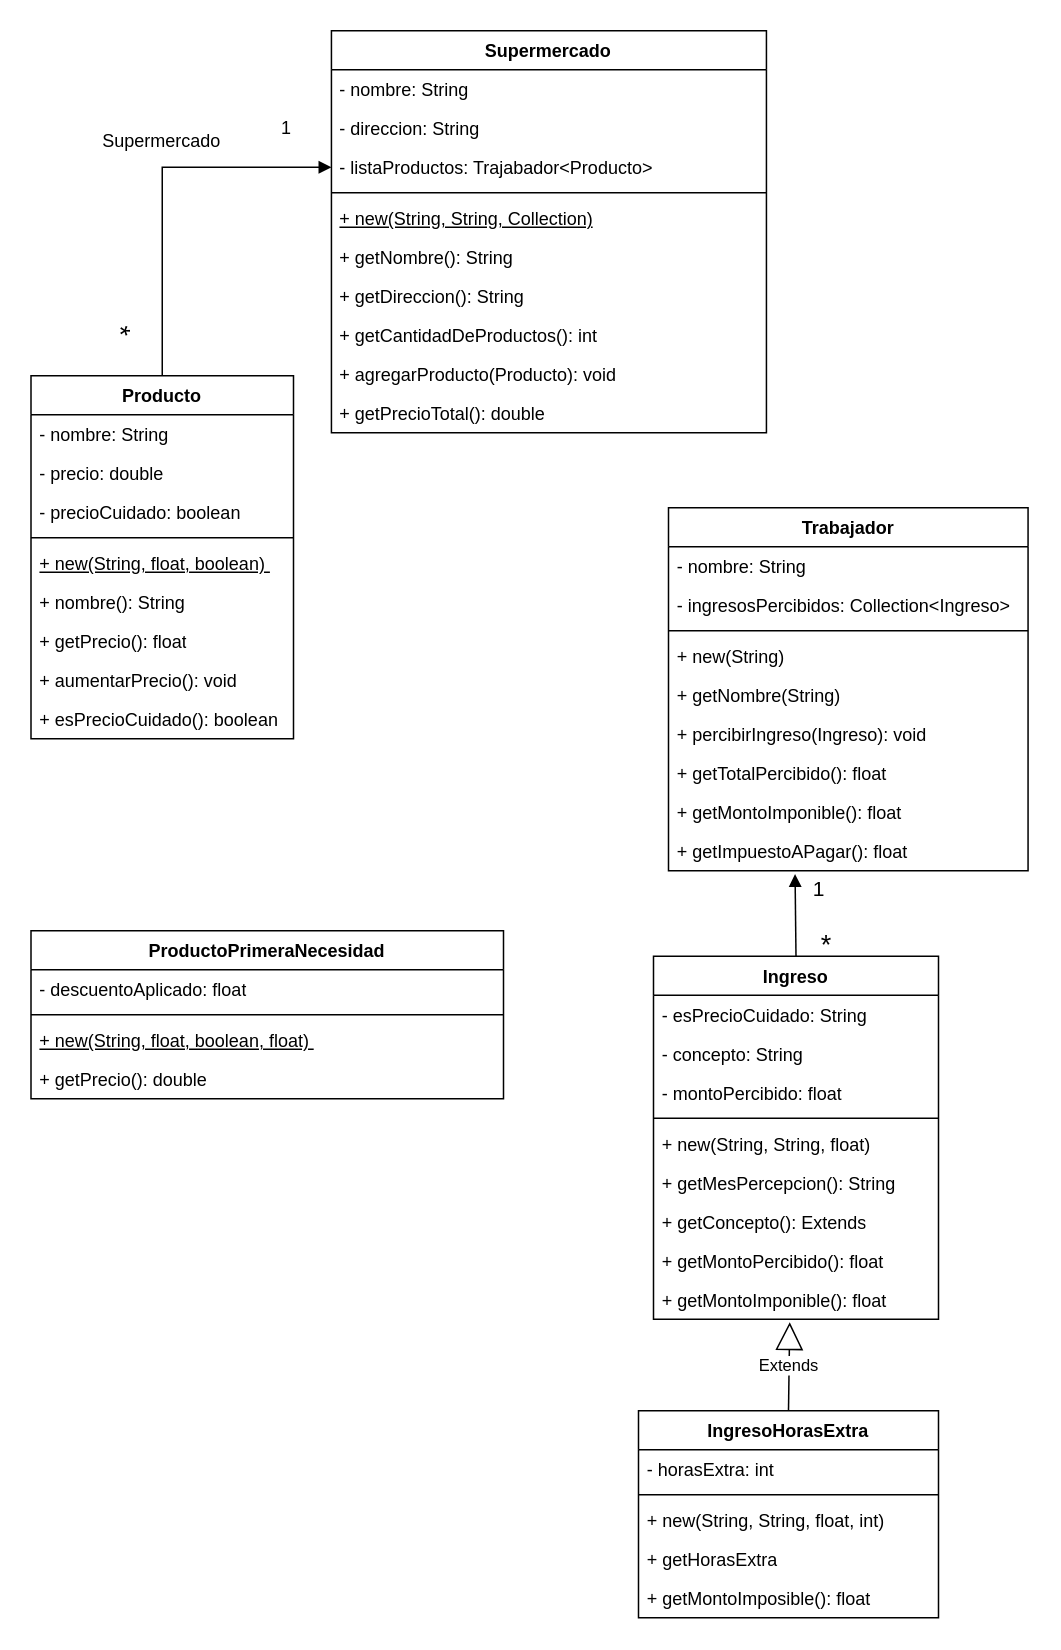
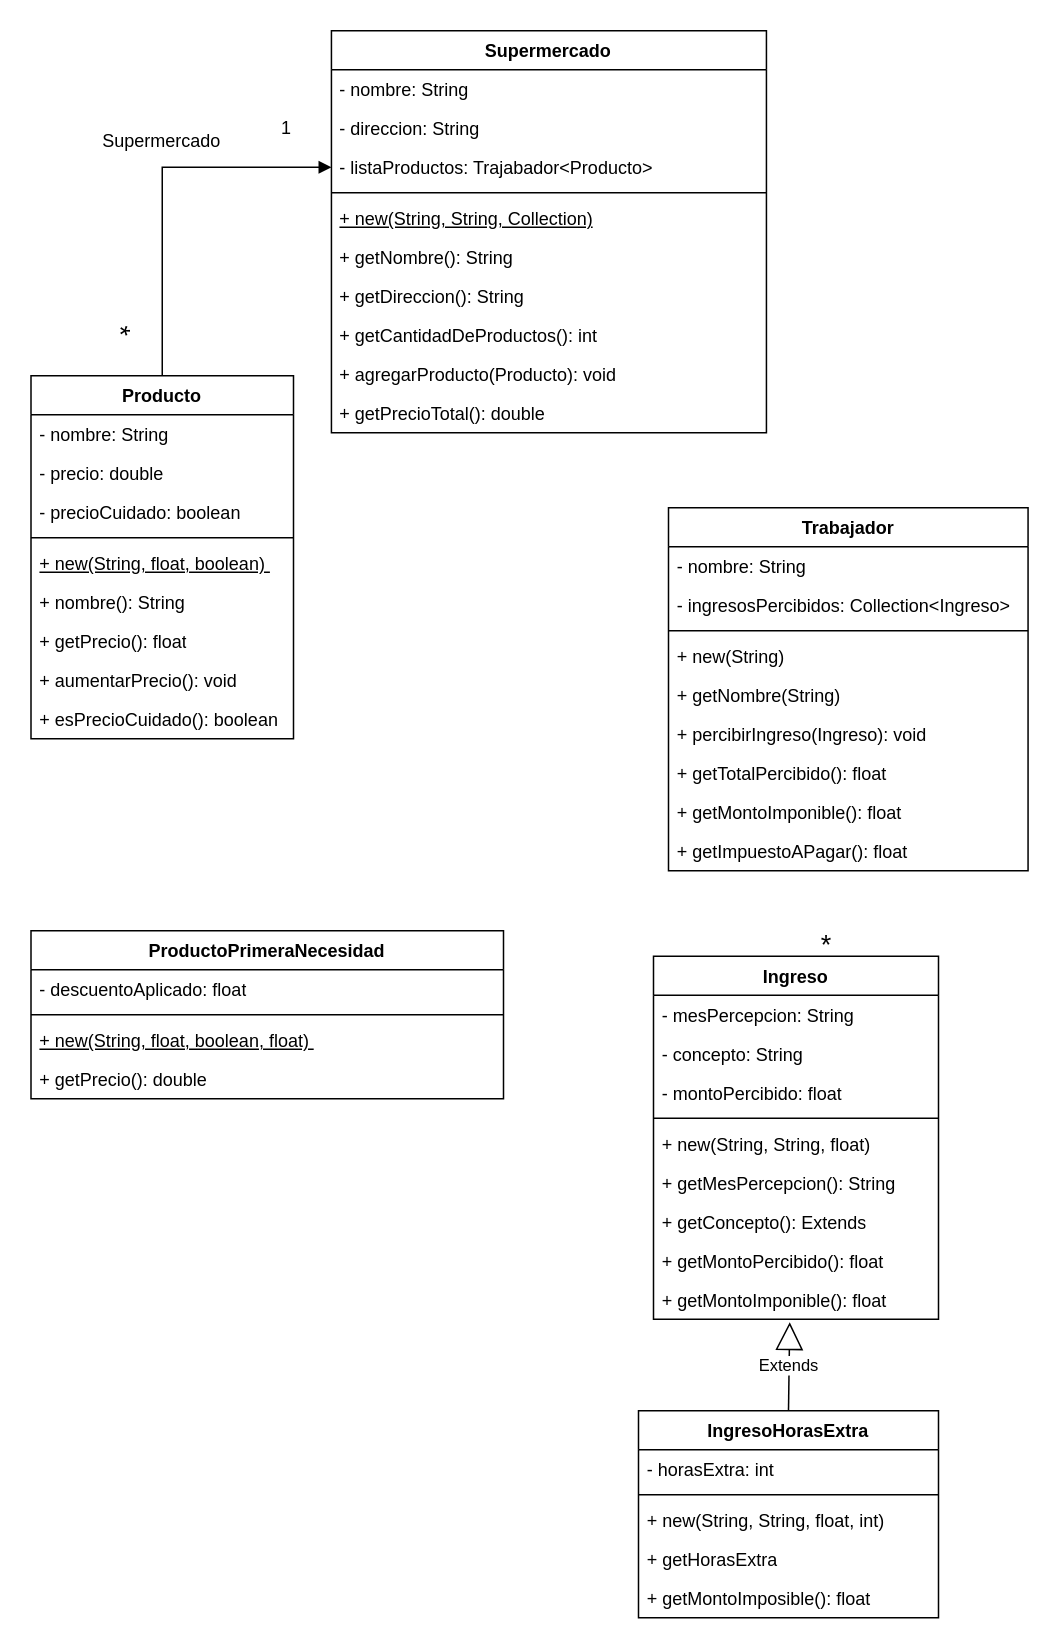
  <mxCell id="0" />
  <mxCell id="1" parent="0" />
  <mxCell id="2" value="Producto" style="swimlane;fontStyle=1;align=center;verticalAlign=top;childLayout=stackLayout;horizontal=1;startSize=26;horizontalStack=0;resizeParent=1;resizeParentMax=0;resizeLast=0;collapsible=1;marginBottom=0;whiteSpace=wrap;html=1;" vertex="1" parent="1"><mxGeometry x="20" y="250" width="175" height="242" as="geometry" /></mxCell>
  <mxCell id="3" value="- nombre: String" style="text;strokeColor=none;fillColor=none;align=left;verticalAlign=top;spacingLeft=4;spacingRight=4;overflow=hidden;rotatable=0;points=[[0,0.5],[1,0.5]];portConstraint=eastwest;whiteSpace=wrap;html=1;" vertex="1" parent="2"><mxGeometry y="26" width="175" height="26" as="geometry" /></mxCell>
  <mxCell id="4" value="- precio: double" style="text;strokeColor=none;fillColor=none;align=left;verticalAlign=top;spacingLeft=4;spacingRight=4;overflow=hidden;rotatable=0;points=[[0,0.5],[1,0.5]];portConstraint=eastwest;whiteSpace=wrap;html=1;" vertex="1" parent="2"><mxGeometry y="52" width="175" height="26" as="geometry" /></mxCell>
  <mxCell id="5" value="- precioCuidado: boolean" style="text;strokeColor=none;fillColor=none;align=left;verticalAlign=top;spacingLeft=4;spacingRight=4;overflow=hidden;rotatable=0;points=[[0,0.5],[1,0.5]];portConstraint=eastwest;whiteSpace=wrap;html=1;" vertex="1" parent="2"><mxGeometry y="78" width="175" height="26" as="geometry" /></mxCell>
  <mxCell id="6" value="" style="line;strokeWidth=1;fillColor=none;align=left;verticalAlign=middle;spacingTop=-1;spacingLeft=3;spacingRight=3;rotatable=0;labelPosition=right;points=[];portConstraint=eastwest;strokeColor=inherit;" vertex="1" parent="2"><mxGeometry y="104" width="175" height="8" as="geometry" /></mxCell>
  <mxCell id="7" value="&lt;u&gt;+ new(String, float, boolean)&amp;nbsp;&lt;/u&gt;" style="text;strokeColor=none;fillColor=none;align=left;verticalAlign=top;spacingLeft=4;spacingRight=4;overflow=hidden;rotatable=0;points=[[0,0.5],[1,0.5]];portConstraint=eastwest;whiteSpace=wrap;html=1;" vertex="1" parent="2"><mxGeometry y="112" width="175" height="26" as="geometry" /></mxCell>
  <mxCell id="8" value="+ nombre(): String" style="text;strokeColor=none;fillColor=none;align=left;verticalAlign=top;spacingLeft=4;spacingRight=4;overflow=hidden;rotatable=0;points=[[0,0.5],[1,0.5]];portConstraint=eastwest;whiteSpace=wrap;html=1;" vertex="1" parent="2"><mxGeometry y="138" width="175" height="26" as="geometry" /></mxCell>
  <mxCell id="9" value="+ getPrecio(): float" style="text;strokeColor=none;fillColor=none;align=left;verticalAlign=top;spacingLeft=4;spacingRight=4;overflow=hidden;rotatable=0;points=[[0,0.5],[1,0.5]];portConstraint=eastwest;whiteSpace=wrap;html=1;" vertex="1" parent="2"><mxGeometry y="164" width="175" height="26" as="geometry" /></mxCell>
  <mxCell id="10" value="+ aumentarPrecio(): void" style="text;strokeColor=none;fillColor=none;align=left;verticalAlign=top;spacingLeft=4;spacingRight=4;overflow=hidden;rotatable=0;points=[[0,0.5],[1,0.5]];portConstraint=eastwest;whiteSpace=wrap;html=1;" vertex="1" parent="2"><mxGeometry y="190" width="175" height="26" as="geometry" /></mxCell>
  <mxCell id="11" value="+ esPrecioCuidado(): boolean" style="text;strokeColor=none;fillColor=none;align=left;verticalAlign=top;spacingLeft=4;spacingRight=4;overflow=hidden;rotatable=0;points=[[0,0.5],[1,0.5]];portConstraint=eastwest;whiteSpace=wrap;html=1;" vertex="1" parent="2"><mxGeometry y="216" width="175" height="26" as="geometry" /></mxCell>
  <mxCell id="12" value="Supermercado" style="swimlane;fontStyle=1;align=center;verticalAlign=top;childLayout=stackLayout;horizontal=1;startSize=26;horizontalStack=0;resizeParent=1;resizeParentMax=0;resizeLast=0;collapsible=1;marginBottom=0;whiteSpace=wrap;html=1;" vertex="1" parent="1"><mxGeometry x="220.29" y="20" width="290" height="268" as="geometry" /></mxCell>
  <mxCell id="13" value="- nombre: String" style="text;strokeColor=none;fillColor=none;align=left;verticalAlign=top;spacingLeft=4;spacingRight=4;overflow=hidden;rotatable=0;points=[[0,0.5],[1,0.5]];portConstraint=eastwest;whiteSpace=wrap;html=1;" vertex="1" parent="12"><mxGeometry y="26" width="290" height="26" as="geometry" /></mxCell>
  <mxCell id="14" value="- direccion: String" style="text;strokeColor=none;fillColor=none;align=left;verticalAlign=top;spacingLeft=4;spacingRight=4;overflow=hidden;rotatable=0;points=[[0,0.5],[1,0.5]];portConstraint=eastwest;whiteSpace=wrap;html=1;" vertex="1" parent="12"><mxGeometry y="52" width="290" height="26" as="geometry" /></mxCell>
  <mxCell id="15" value="- listaProductos: Trajabador&amp;lt;Producto&amp;gt;" style="text;strokeColor=none;fillColor=none;align=left;verticalAlign=top;spacingLeft=4;spacingRight=4;overflow=hidden;rotatable=0;points=[[0,0.5],[1,0.5]];portConstraint=eastwest;whiteSpace=wrap;html=1;" vertex="1" parent="12"><mxGeometry y="78" width="290" height="26" as="geometry" /></mxCell>
  <mxCell id="16" value="" style="line;strokeWidth=1;fillColor=none;align=left;verticalAlign=middle;spacingTop=-1;spacingLeft=3;spacingRight=3;rotatable=0;labelPosition=right;points=[];portConstraint=eastwest;strokeColor=inherit;" vertex="1" parent="12"><mxGeometry y="104" width="290" height="8" as="geometry" /></mxCell>
  <mxCell id="17" value="&lt;u&gt;+ new(String, String, Collection)&lt;/u&gt;" style="text;strokeColor=none;fillColor=none;align=left;verticalAlign=top;spacingLeft=4;spacingRight=4;overflow=hidden;rotatable=0;points=[[0,0.5],[1,0.5]];portConstraint=eastwest;whiteSpace=wrap;html=1;" vertex="1" parent="12"><mxGeometry y="112" width="290" height="26" as="geometry" /></mxCell>
  <mxCell id="18" value="+ getNombre(): String" style="text;strokeColor=none;fillColor=none;align=left;verticalAlign=top;spacingLeft=4;spacingRight=4;overflow=hidden;rotatable=0;points=[[0,0.5],[1,0.5]];portConstraint=eastwest;whiteSpace=wrap;html=1;" vertex="1" parent="12"><mxGeometry y="138" width="290" height="26" as="geometry" /></mxCell>
  <mxCell id="19" value="+ getDireccion(): String" style="text;strokeColor=none;fillColor=none;align=left;verticalAlign=top;spacingLeft=4;spacingRight=4;overflow=hidden;rotatable=0;points=[[0,0.5],[1,0.5]];portConstraint=eastwest;whiteSpace=wrap;html=1;" vertex="1" parent="12"><mxGeometry y="164" width="290" height="26" as="geometry" /></mxCell>
  <mxCell id="20" value="+ getCantidadDeProductos(): int" style="text;strokeColor=none;fillColor=none;align=left;verticalAlign=top;spacingLeft=4;spacingRight=4;overflow=hidden;rotatable=0;points=[[0,0.5],[1,0.5]];portConstraint=eastwest;whiteSpace=wrap;html=1;" vertex="1" parent="12"><mxGeometry y="190" width="290" height="26" as="geometry" /></mxCell>
  <mxCell id="21" value="+ agregarProducto(Producto): void" style="text;strokeColor=none;fillColor=none;align=left;verticalAlign=top;spacingLeft=4;spacingRight=4;overflow=hidden;rotatable=0;points=[[0,0.5],[1,0.5]];portConstraint=eastwest;whiteSpace=wrap;html=1;" vertex="1" parent="12"><mxGeometry y="216" width="290" height="26" as="geometry" /></mxCell>
  <mxCell id="22" value="+ getPrecioTotal(): double" style="text;strokeColor=none;fillColor=none;align=left;verticalAlign=top;spacingLeft=4;spacingRight=4;overflow=hidden;rotatable=0;points=[[0,0.5],[1,0.5]];portConstraint=eastwest;whiteSpace=wrap;html=1;" vertex="1" parent="12"><mxGeometry y="242" width="290" height="26" as="geometry" /></mxCell>
  <mxCell id="23" value="ProductoPrimeraNecesidad" style="swimlane;fontStyle=1;align=center;verticalAlign=top;childLayout=stackLayout;horizontal=1;startSize=26;horizontalStack=0;resizeParent=1;resizeParentMax=0;resizeLast=0;collapsible=1;marginBottom=0;whiteSpace=wrap;html=1;" vertex="1" parent="1"><mxGeometry x="20" y="620" width="315" height="112" as="geometry" /></mxCell>
  <mxCell id="24" value="- descuentoAplicado: float" style="text;strokeColor=none;fillColor=none;align=left;verticalAlign=top;spacingLeft=4;spacingRight=4;overflow=hidden;rotatable=0;points=[[0,0.5],[1,0.5]];portConstraint=eastwest;whiteSpace=wrap;html=1;" vertex="1" parent="23"><mxGeometry y="26" width="315" height="26" as="geometry" /></mxCell>
  <mxCell id="25" value="" style="line;strokeWidth=1;fillColor=none;align=left;verticalAlign=middle;spacingTop=-1;spacingLeft=3;spacingRight=3;rotatable=0;labelPosition=right;points=[];portConstraint=eastwest;strokeColor=inherit;" vertex="1" parent="23"><mxGeometry y="52" width="315" height="8" as="geometry" /></mxCell>
  <mxCell id="26" value="&lt;u&gt;+ new(String, float, boolean, float)&amp;nbsp;&lt;/u&gt;" style="text;strokeColor=none;fillColor=none;align=left;verticalAlign=top;spacingLeft=4;spacingRight=4;overflow=hidden;rotatable=0;points=[[0,0.5],[1,0.5]];portConstraint=eastwest;whiteSpace=wrap;html=1;" vertex="1" parent="23"><mxGeometry y="60" width="315" height="26" as="geometry" /></mxCell>
  <mxCell id="27" value="+ getPrecio(): double" style="text;strokeColor=none;fillColor=none;align=left;verticalAlign=top;spacingLeft=4;spacingRight=4;overflow=hidden;rotatable=0;points=[[0,0.5],[1,0.5]];portConstraint=eastwest;whiteSpace=wrap;html=1;" vertex="1" parent="23"><mxGeometry y="86" width="315" height="26" as="geometry" /></mxCell>
  <mxCell id="28" value="Trabajador" style="swimlane;fontStyle=1;align=center;verticalAlign=top;childLayout=stackLayout;horizontal=1;startSize=26;horizontalStack=0;resizeParent=1;resizeParentMax=0;resizeLast=0;collapsible=1;marginBottom=0;whiteSpace=wrap;html=1;" vertex="1" parent="1"><mxGeometry x="445" y="338" width="239.71" height="242" as="geometry" /></mxCell>
  <mxCell id="29" value="- nombre: String" style="text;strokeColor=none;fillColor=none;align=left;verticalAlign=top;spacingLeft=4;spacingRight=4;overflow=hidden;rotatable=0;points=[[0,0.5],[1,0.5]];portConstraint=eastwest;whiteSpace=wrap;html=1;" vertex="1" parent="28"><mxGeometry y="26" width="239.71" height="26" as="geometry" /></mxCell>
  <mxCell id="30" value="- ingresosPercibidos: Collection&amp;lt;Ingreso&amp;gt;" style="text;strokeColor=none;fillColor=none;align=left;verticalAlign=top;spacingLeft=4;spacingRight=4;overflow=hidden;rotatable=0;points=[[0,0.5],[1,0.5]];portConstraint=eastwest;whiteSpace=wrap;html=1;" vertex="1" parent="28"><mxGeometry y="52" width="239.71" height="26" as="geometry" /></mxCell>
  <mxCell id="31" value="" style="line;strokeWidth=1;fillColor=none;align=left;verticalAlign=middle;spacingTop=-1;spacingLeft=3;spacingRight=3;rotatable=0;labelPosition=right;points=[];portConstraint=eastwest;strokeColor=inherit;" vertex="1" parent="28"><mxGeometry y="78" width="239.71" height="8" as="geometry" /></mxCell>
  <mxCell id="32" value="+ new(String)&amp;nbsp;" style="text;strokeColor=none;fillColor=none;align=left;verticalAlign=top;spacingLeft=4;spacingRight=4;overflow=hidden;rotatable=0;points=[[0,0.5],[1,0.5]];portConstraint=eastwest;whiteSpace=wrap;html=1;" vertex="1" parent="28"><mxGeometry y="86" width="239.71" height="26" as="geometry" /></mxCell>
  <mxCell id="33" value="+ getNombre(String)&amp;nbsp;" style="text;strokeColor=none;fillColor=none;align=left;verticalAlign=top;spacingLeft=4;spacingRight=4;overflow=hidden;rotatable=0;points=[[0,0.5],[1,0.5]];portConstraint=eastwest;whiteSpace=wrap;html=1;" vertex="1" parent="28"><mxGeometry y="112" width="239.71" height="26" as="geometry" /></mxCell>
  <mxCell id="34" value="+ percibirIngreso(Ingreso): void&amp;nbsp;" style="text;strokeColor=none;fillColor=none;align=left;verticalAlign=top;spacingLeft=4;spacingRight=4;overflow=hidden;rotatable=0;points=[[0,0.5],[1,0.5]];portConstraint=eastwest;whiteSpace=wrap;html=1;" vertex="1" parent="28"><mxGeometry y="138" width="239.71" height="26" as="geometry" /></mxCell>
  <mxCell id="35" value="+ getTotalPercibido(): float&amp;nbsp;" style="text;strokeColor=none;fillColor=none;align=left;verticalAlign=top;spacingLeft=4;spacingRight=4;overflow=hidden;rotatable=0;points=[[0,0.5],[1,0.5]];portConstraint=eastwest;whiteSpace=wrap;html=1;" vertex="1" parent="28"><mxGeometry y="164" width="239.71" height="26" as="geometry" /></mxCell>
  <mxCell id="36" value="+ getMontoImponible(): float" style="text;strokeColor=none;fillColor=none;align=left;verticalAlign=top;spacingLeft=4;spacingRight=4;overflow=hidden;rotatable=0;points=[[0,0.5],[1,0.5]];portConstraint=eastwest;whiteSpace=wrap;html=1;" vertex="1" parent="28"><mxGeometry y="190" width="239.71" height="26" as="geometry" /></mxCell>
  <mxCell id="37" value="+ getImpuestoAPagar(): float" style="text;strokeColor=none;fillColor=none;align=left;verticalAlign=top;spacingLeft=4;spacingRight=4;overflow=hidden;rotatable=0;points=[[0,0.5],[1,0.5]];portConstraint=eastwest;whiteSpace=wrap;html=1;" vertex="1" parent="28"><mxGeometry y="216" width="239.71" height="26" as="geometry" /></mxCell>
  <mxCell id="38" value="Ingreso&lt;br&gt;" style="swimlane;fontStyle=1;align=center;verticalAlign=top;childLayout=stackLayout;horizontal=1;startSize=26;horizontalStack=0;resizeParent=1;resizeParentMax=0;resizeLast=0;collapsible=1;marginBottom=0;whiteSpace=wrap;html=1;" vertex="1" parent="1"><mxGeometry x="435" y="637" width="190" height="242" as="geometry" /></mxCell>
- <mxCell id="39" value="- esPrecioCuidado: String" style="text;strokeColor=none;fillColor=none;align=left;verticalAlign=top;spacingLeft=4;spacingRight=4;overflow=hidden;rotatable=0;points=[[0,0.5],[1,0.5]];portConstraint=eastwest;whiteSpace=wrap;html=1;" vertex="1" parent="38"><mxGeometry y="26" width="190" height="26" as="geometry" /></mxCell>
+ <mxCell id="39" value="- mesPercepcion: String" style="text;strokeColor=none;fillColor=none;align=left;verticalAlign=top;spacingLeft=4;spacingRight=4;overflow=hidden;rotatable=0;points=[[0,0.5],[1,0.5]];portConstraint=eastwest;whiteSpace=wrap;html=1;" vertex="1" parent="38"><mxGeometry y="26" width="190" height="26" as="geometry" /></mxCell>
  <mxCell id="40" value="- concepto: String" style="text;strokeColor=none;fillColor=none;align=left;verticalAlign=top;spacingLeft=4;spacingRight=4;overflow=hidden;rotatable=0;points=[[0,0.5],[1,0.5]];portConstraint=eastwest;whiteSpace=wrap;html=1;" vertex="1" parent="38"><mxGeometry y="52" width="190" height="26" as="geometry" /></mxCell>
  <mxCell id="41" value="- montoPercibido: float" style="text;strokeColor=none;fillColor=none;align=left;verticalAlign=top;spacingLeft=4;spacingRight=4;overflow=hidden;rotatable=0;points=[[0,0.5],[1,0.5]];portConstraint=eastwest;whiteSpace=wrap;html=1;" vertex="1" parent="38"><mxGeometry y="78" width="190" height="26" as="geometry" /></mxCell>
  <mxCell id="42" value="" style="line;strokeWidth=1;fillColor=none;align=left;verticalAlign=middle;spacingTop=-1;spacingLeft=3;spacingRight=3;rotatable=0;labelPosition=right;points=[];portConstraint=eastwest;strokeColor=inherit;" vertex="1" parent="38"><mxGeometry y="104" width="190" height="8" as="geometry" /></mxCell>
  <mxCell id="43" value="+ new(String, String, float)" style="text;strokeColor=none;fillColor=none;align=left;verticalAlign=top;spacingLeft=4;spacingRight=4;overflow=hidden;rotatable=0;points=[[0,0.5],[1,0.5]];portConstraint=eastwest;whiteSpace=wrap;html=1;" vertex="1" parent="38"><mxGeometry y="112" width="190" height="26" as="geometry" /></mxCell>
  <mxCell id="44" value="+ getMesPercepcion(): String" style="text;strokeColor=none;fillColor=none;align=left;verticalAlign=top;spacingLeft=4;spacingRight=4;overflow=hidden;rotatable=0;points=[[0,0.5],[1,0.5]];portConstraint=eastwest;whiteSpace=wrap;html=1;" vertex="1" parent="38"><mxGeometry y="138" width="190" height="26" as="geometry" /></mxCell>
  <mxCell id="45" value="+ getConcepto(): Extends" style="text;strokeColor=none;fillColor=none;align=left;verticalAlign=top;spacingLeft=4;spacingRight=4;overflow=hidden;rotatable=0;points=[[0,0.5],[1,0.5]];portConstraint=eastwest;whiteSpace=wrap;html=1;" vertex="1" parent="38"><mxGeometry y="164" width="190" height="26" as="geometry" /></mxCell>
  <mxCell id="46" value="+ getMontoPercibido(): float" style="text;strokeColor=none;fillColor=none;align=left;verticalAlign=top;spacingLeft=4;spacingRight=4;overflow=hidden;rotatable=0;points=[[0,0.5],[1,0.5]];portConstraint=eastwest;whiteSpace=wrap;html=1;" vertex="1" parent="38"><mxGeometry y="190" width="190" height="26" as="geometry" /></mxCell>
  <mxCell id="47" value="+ getMontoImponible(): float" style="text;strokeColor=none;fillColor=none;align=left;verticalAlign=top;spacingLeft=4;spacingRight=4;overflow=hidden;rotatable=0;points=[[0,0.5],[1,0.5]];portConstraint=eastwest;whiteSpace=wrap;html=1;" vertex="1" parent="38"><mxGeometry y="216" width="190" height="26" as="geometry" /></mxCell>
  <mxCell id="48" value="IngresoHorasExtra" style="swimlane;fontStyle=1;align=center;verticalAlign=top;childLayout=stackLayout;horizontal=1;startSize=26;horizontalStack=0;resizeParent=1;resizeParentMax=0;resizeLast=0;collapsible=1;marginBottom=0;whiteSpace=wrap;html=1;" vertex="1" parent="1"><mxGeometry x="425" y="940" width="200" height="138" as="geometry" /></mxCell>
  <mxCell id="49" value="- horasExtra: int" style="text;strokeColor=none;fillColor=none;align=left;verticalAlign=top;spacingLeft=4;spacingRight=4;overflow=hidden;rotatable=0;points=[[0,0.5],[1,0.5]];portConstraint=eastwest;whiteSpace=wrap;html=1;" vertex="1" parent="48"><mxGeometry y="26" width="200" height="26" as="geometry" /></mxCell>
  <mxCell id="50" value="" style="line;strokeWidth=1;fillColor=none;align=left;verticalAlign=middle;spacingTop=-1;spacingLeft=3;spacingRight=3;rotatable=0;labelPosition=right;points=[];portConstraint=eastwest;strokeColor=inherit;" vertex="1" parent="48"><mxGeometry y="52" width="200" height="8" as="geometry" /></mxCell>
  <mxCell id="51" value="+ new(String, String, float, int)" style="text;strokeColor=none;fillColor=none;align=left;verticalAlign=top;spacingLeft=4;spacingRight=4;overflow=hidden;rotatable=0;points=[[0,0.5],[1,0.5]];portConstraint=eastwest;whiteSpace=wrap;html=1;" vertex="1" parent="48"><mxGeometry y="60" width="200" height="26" as="geometry" /></mxCell>
  <mxCell id="52" value="+ getHorasExtra" style="text;strokeColor=none;fillColor=none;align=left;verticalAlign=top;spacingLeft=4;spacingRight=4;overflow=hidden;rotatable=0;points=[[0,0.5],[1,0.5]];portConstraint=eastwest;whiteSpace=wrap;html=1;" vertex="1" parent="48"><mxGeometry y="86" width="200" height="26" as="geometry" /></mxCell>
  <mxCell id="53" value="+ getMontoImposible(): float" style="text;strokeColor=none;fillColor=none;align=left;verticalAlign=top;spacingLeft=4;spacingRight=4;overflow=hidden;rotatable=0;points=[[0,0.5],[1,0.5]];portConstraint=eastwest;whiteSpace=wrap;html=1;" vertex="1" parent="48"><mxGeometry y="112" width="200" height="26" as="geometry" /></mxCell>
  <mxCell id="54" value="Extends" style="endArrow=block;endSize=16;endFill=0;html=1;rounded=0;entryX=0.478;entryY=1.077;entryDx=0;entryDy=0;entryPerimeter=0;exitX=0.5;exitY=0;exitDx=0;exitDy=0;" edge="1" parent="1" source="48" target="47"><mxGeometry width="160" relative="1" as="geometry"><mxPoint x="450" y="910" as="sourcePoint" /><mxPoint x="610" y="910" as="targetPoint" /></mxGeometry></mxCell>
- <mxCell id="55" value="&lt;span style=&quot;font-size: 14px;&quot;&gt;1&lt;/span&gt;" style="html=1;verticalAlign=bottom;endArrow=block;curved=0;rounded=0;exitX=0.5;exitY=0;exitDx=0;exitDy=0;entryX=0.352;entryY=1.085;entryDx=0;entryDy=0;entryPerimeter=0;" edge="1" parent="1" source="38" target="37"><mxGeometry x="0.253" y="-15" width="80" relative="1" as="geometry"><mxPoint x="495" y="594" as="sourcePoint" /><mxPoint x="575" y="594" as="targetPoint" /><mxPoint as="offset" /></mxGeometry></mxCell>
  <mxCell id="56" value="&lt;font style=&quot;&quot;&gt;&lt;font style=&quot;font-size: 18px;&quot;&gt;*&lt;/font&gt;&lt;br&gt;&lt;/font&gt;" style="text;html=1;align=center;verticalAlign=middle;resizable=0;points=[];autosize=1;strokeColor=none;fillColor=none;rotation=90;" vertex="1" parent="1"><mxGeometry x="65" y="200" width="30" height="40" as="geometry" /></mxCell>
  <mxCell id="57" value="&lt;font style=&quot;font-size: 12px;&quot;&gt;Supermercado&lt;/font&gt;" style="endArrow=block;endFill=1;html=1;edgeStyle=orthogonalEdgeStyle;align=left;verticalAlign=top;rounded=0;entryX=0;entryY=0.5;entryDx=0;entryDy=0;exitX=0.5;exitY=0;exitDx=0;exitDy=0;" edge="1" parent="1" source="2" target="15"><mxGeometry x="0.104" y="53" relative="1" as="geometry"><mxPoint x="35" y="110" as="sourcePoint" /><mxPoint x="195" y="110" as="targetPoint" /><mxPoint x="-42" y="22" as="offset" /></mxGeometry></mxCell>
  <mxCell id="58" value="1" style="text;html=1;align=center;verticalAlign=middle;resizable=0;points=[];autosize=1;strokeColor=none;fillColor=none;" vertex="1" parent="1"><mxGeometry x="175" y="70" width="30" height="30" as="geometry" /></mxCell>
  <mxCell id="59" value="&lt;font style=&quot;font-size: 18px;&quot;&gt;*&lt;/font&gt;" style="text;html=1;align=center;verticalAlign=middle;resizable=0;points=[];autosize=1;strokeColor=none;fillColor=none;" vertex="1" parent="1"><mxGeometry x="535" y="610" width="30" height="40" as="geometry" /></mxCell>
